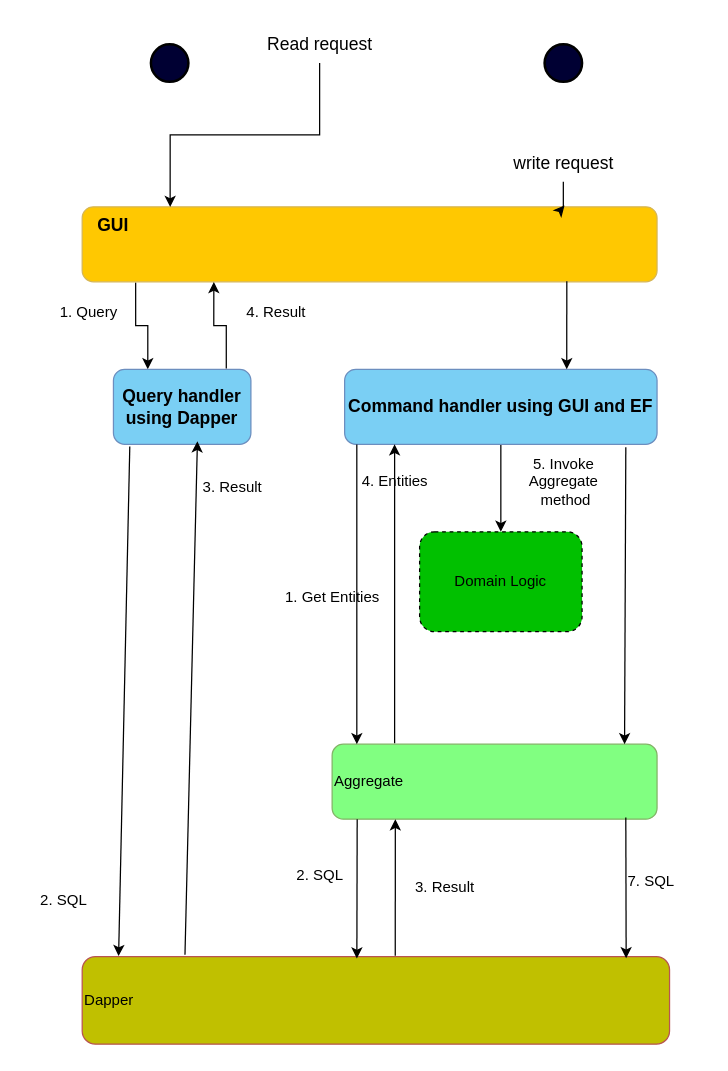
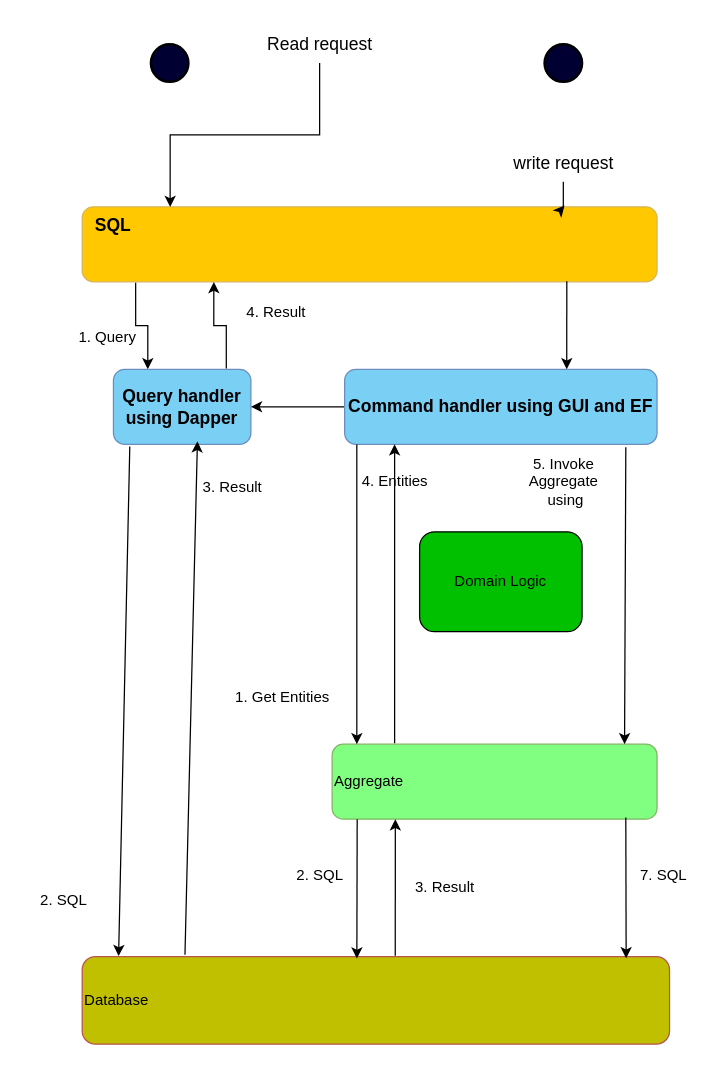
  <mxCell id="0" />
  <mxCell id="1" parent="0" />
  <mxCell id="2" style="edgeStyle=orthogonalEdgeStyle;rounded=0;orthogonalLoop=1;jettySize=auto;html=1;entryX=0.25;entryY=0;entryDx=0;entryDy=0;exitX=0.093;exitY=1.008;exitDx=0;exitDy=0;exitPerimeter=0;" edge="1" parent="1" source="3" target="11"><mxGeometry relative="1" as="geometry" /></mxCell>
  <mxCell id="3" value="" style="rounded=1;whiteSpace=wrap;html=1;fontSize=14;fillColor=light-dark(#ffc801, #281d00);strokeColor=#d6b656;" vertex="1" parent="1"><mxGeometry x="65" y="165" width="460" height="60" as="geometry" /></mxCell>
  <mxCell id="4" value="" style="strokeWidth=2;html=1;shape=mxgraph.flowchart.start_2;whiteSpace=wrap;fillColor=#000033;fontSize=14;" vertex="1" parent="1"><mxGeometry x="120" y="35" width="30" height="30" as="geometry" /></mxCell>
  <mxCell id="5" value="" style="strokeWidth=2;html=1;shape=mxgraph.flowchart.start_2;whiteSpace=wrap;fillColor=#000033;fontSize=14;" vertex="1" parent="1"><mxGeometry x="435" y="35" width="30" height="30" as="geometry" /></mxCell>
  <mxCell id="6" value="Read request" style="text;html=1;align=center;verticalAlign=middle;resizable=0;points=[];autosize=1;strokeColor=none;fillColor=none;fontSize=14;" vertex="1" parent="1"><mxGeometry x="200" y="20" width="110" height="30" as="geometry" /></mxCell>
  <mxCell id="7" value="write request" style="text;html=1;align=center;verticalAlign=middle;resizable=0;points=[];autosize=1;strokeColor=none;fillColor=none;fontSize=14;" vertex="1" parent="1"><mxGeometry x="400" y="115" width="100" height="30" as="geometry" /></mxCell>
  <mxCell id="8" style="edgeStyle=orthogonalEdgeStyle;rounded=0;orthogonalLoop=1;jettySize=auto;html=1;entryX=0.153;entryY=0.002;entryDx=0;entryDy=0;entryPerimeter=0;fontSize=14;" edge="1" parent="1" source="6" target="3"><mxGeometry relative="1" as="geometry" /></mxCell>
  <mxCell id="9" style="edgeStyle=orthogonalEdgeStyle;rounded=0;orthogonalLoop=1;jettySize=auto;html=1;entryX=0.839;entryY=-0.018;entryDx=0;entryDy=0;entryPerimeter=0;fontSize=14;" edge="1" parent="1" source="7" target="3"><mxGeometry relative="1" as="geometry" /></mxCell>
- <mxCell id="10" value="&lt;b&gt;GUI&lt;/b&gt;" style="text;html=1;align=center;verticalAlign=middle;whiteSpace=wrap;rounded=0;fontSize=14;" vertex="1" parent="1"><mxGeometry x="60" y="165" width="60" height="30" as="geometry" /></mxCell>
+ <mxCell id="10" value="&lt;b&gt;SQL&lt;/b&gt;" style="text;html=1;align=center;verticalAlign=middle;whiteSpace=wrap;rounded=0;fontSize=14;" vertex="1" parent="1"><mxGeometry x="60" y="165" width="60" height="30" as="geometry" /></mxCell>
  <mxCell id="11" value="&lt;b&gt;Query handler using Dapper&lt;/b&gt;" style="rounded=1;whiteSpace=wrap;html=1;fontSize=14;fillColor=light-dark(#7acff4, #1d293b);strokeColor=#6c8ebf;" vertex="1" parent="1"><mxGeometry x="90" y="295" width="110" height="60" as="geometry" /></mxCell>
- <mxCell id="12" style="edgeStyle=orthogonalEdgeStyle;rounded=0;orthogonalLoop=1;jettySize=auto;html=1;entryX=0.5;entryY=0;entryDx=0;entryDy=0;" edge="1" parent="1" source="13" target="18"><mxGeometry relative="1" as="geometry" /></mxCell>
+ <mxCell id="12" style="edgeStyle=orthogonalEdgeStyle;rounded=0;orthogonalLoop=1;jettySize=auto;html=1;" edge="1" parent="1" source="13" target="11"><mxGeometry relative="1" as="geometry" /></mxCell>
  <mxCell id="13" value="&lt;b&gt;Command handler using GUI and EF&lt;/b&gt;" style="rounded=1;whiteSpace=wrap;html=1;fontSize=14;fillColor=light-dark(#7acff4, #1d293b);strokeColor=#6c8ebf;" vertex="1" parent="1"><mxGeometry x="275" y="295" width="250" height="60" as="geometry" /></mxCell>
  <mxCell id="14" style="edgeStyle=orthogonalEdgeStyle;rounded=0;orthogonalLoop=1;jettySize=auto;html=1;exitX=0.843;exitY=0.991;exitDx=0;exitDy=0;exitPerimeter=0;entryX=0.711;entryY=0;entryDx=0;entryDy=0;entryPerimeter=0;" edge="1" parent="1" source="3" target="13"><mxGeometry relative="1" as="geometry"><mxPoint x="455" y="295" as="targetPoint" /></mxGeometry></mxCell>
  <mxCell id="15" style="edgeStyle=orthogonalEdgeStyle;rounded=0;orthogonalLoop=1;jettySize=auto;html=1;entryX=0.229;entryY=1.001;entryDx=0;entryDy=0;entryPerimeter=0;exitX=0.821;exitY=-0.01;exitDx=0;exitDy=0;exitPerimeter=0;" edge="1" parent="1" source="11" target="3"><mxGeometry relative="1" as="geometry" /></mxCell>
- <mxCell id="16" value="1. Query" style="text;html=1;align=center;verticalAlign=middle;resizable=0;points=[];autosize=1;strokeColor=none;fillColor=none;" vertex="1" parent="1"><mxGeometry x="35" y="235" width="70" height="30" as="geometry" /></mxCell>
+ <mxCell id="16" value="1. Query" style="text;html=1;align=center;verticalAlign=middle;resizable=0;points=[];autosize=1;strokeColor=none;fillColor=none;" vertex="1" parent="1"><mxGeometry x="50" y="255" width="70" height="30" as="geometry" /></mxCell>
  <mxCell id="17" value="4. Result" style="text;html=1;align=center;verticalAlign=middle;resizable=0;points=[];autosize=1;strokeColor=none;fillColor=none;" vertex="1" parent="1"><mxGeometry x="185" y="235" width="70" height="30" as="geometry" /></mxCell>
- <mxCell id="18" value="Domain Logic" style="rounded=1;whiteSpace=wrap;html=1;fillColor=light-dark(#01c000, #ededed);dashed=1;" vertex="1" parent="1"><mxGeometry x="335" y="425" width="130" height="80" as="geometry" /></mxCell>
+ <mxCell id="18" value="Domain Logic" style="rounded=1;whiteSpace=wrap;html=1;fillColor=light-dark(#01c000, #ededed);" vertex="1" parent="1"><mxGeometry x="335" y="425" width="130" height="80" as="geometry" /></mxCell>
  <mxCell id="19" value="Aggregate" style="rounded=1;whiteSpace=wrap;html=1;align=left;fillColor=light-dark(#81ff81, #1f2f1e);strokeColor=#82b366;" vertex="1" parent="1"><mxGeometry x="265" y="595" width="260" height="60" as="geometry" /></mxCell>
- <mxCell id="20" value="Dapper" style="rounded=1;whiteSpace=wrap;html=1;align=left;fillColor=light-dark(#c0c000, #512d2b);strokeColor=#b85450;" vertex="1" parent="1"><mxGeometry x="65" y="765" width="470" height="70" as="geometry" /></mxCell>
+ <mxCell id="20" value="Database" style="rounded=1;whiteSpace=wrap;html=1;align=left;fillColor=light-dark(#c0c000, #512d2b);strokeColor=#b85450;" vertex="1" parent="1"><mxGeometry x="65" y="765" width="470" height="70" as="geometry" /></mxCell>
  <mxCell id="21" value="3. Result" style="text;html=1;align=center;verticalAlign=middle;resizable=0;points=[];autosize=1;strokeColor=none;fillColor=none;" vertex="1" parent="1"><mxGeometry x="150" y="375" width="70" height="30" as="geometry" /></mxCell>
  <mxCell id="22" value="4. Entities" style="text;html=1;align=center;verticalAlign=middle;resizable=0;points=[];autosize=1;strokeColor=none;fillColor=none;" vertex="1" parent="1"><mxGeometry x="275" y="370" width="80" height="30" as="geometry" /></mxCell>
- <mxCell id="23" value="5. Invoke &lt;br&gt;Aggregate&lt;br&gt;&amp;nbsp;method" style="text;html=1;align=center;verticalAlign=middle;resizable=0;points=[];autosize=1;strokeColor=none;fillColor=none;" vertex="1" parent="1"><mxGeometry x="410" y="355" width="80" height="60" as="geometry" /></mxCell>
- <mxCell id="24" value="7. SQL" style="text;html=1;align=center;verticalAlign=middle;resizable=0;points=[];autosize=1;strokeColor=none;fillColor=none;" vertex="1" parent="1"><mxGeometry x="490" y="690" width="60" height="30" as="geometry" /></mxCell>
+ <mxCell id="23" value="5. Invoke &lt;br&gt;Aggregate&lt;br&gt;&amp;nbsp;using" style="text;html=1;align=center;verticalAlign=middle;resizable=0;points=[];autosize=1;strokeColor=none;fillColor=none;" vertex="1" parent="1"><mxGeometry x="410" y="355" width="80" height="60" as="geometry" /></mxCell>
+ <mxCell id="24" value="7. SQL" style="text;html=1;align=center;verticalAlign=middle;resizable=0;points=[];autosize=1;strokeColor=none;fillColor=none;" vertex="1" parent="1"><mxGeometry x="500" y="685" width="60" height="30" as="geometry" /></mxCell>
  <mxCell id="25" value="3. Result" style="text;html=1;align=center;verticalAlign=middle;resizable=0;points=[];autosize=1;strokeColor=none;fillColor=none;" vertex="1" parent="1"><mxGeometry x="320" y="695" width="70" height="30" as="geometry" /></mxCell>
  <mxCell id="26" value="2. SQL" style="text;html=1;align=center;verticalAlign=middle;resizable=0;points=[];autosize=1;strokeColor=none;fillColor=none;" vertex="1" parent="1"><mxGeometry x="20" y="705" width="60" height="30" as="geometry" /></mxCell>
  <mxCell id="27" value="2. SQL" style="text;html=1;align=center;verticalAlign=middle;resizable=0;points=[];autosize=1;strokeColor=none;fillColor=none;" vertex="1" parent="1"><mxGeometry x="225" y="685" width="60" height="30" as="geometry" /></mxCell>
  <mxCell id="28" value="" style="endArrow=classic;html=1;rounded=0;exitX=0.9;exitY=1.039;exitDx=0;exitDy=0;exitPerimeter=0;entryX=0.9;entryY=0;entryDx=0;entryDy=0;entryPerimeter=0;" edge="1" parent="1" source="13" target="19"><mxGeometry width="50" height="50" relative="1" as="geometry"><mxPoint x="535" y="535" as="sourcePoint" /><mxPoint x="585" y="485" as="targetPoint" /></mxGeometry></mxCell>
  <mxCell id="29" value="" style="endArrow=classic;html=1;rounded=0;entryX=0.036;entryY=0.996;entryDx=0;entryDy=0;entryPerimeter=0;" edge="1" parent="1"><mxGeometry width="50" height="50" relative="1" as="geometry"><mxPoint x="315" y="594.24" as="sourcePoint" /><mxPoint x="315" y="355" as="targetPoint" /></mxGeometry></mxCell>
  <mxCell id="30" value="" style="endArrow=classic;html=1;rounded=0;exitX=0.039;exitY=1.003;exitDx=0;exitDy=0;exitPerimeter=0;entryX=0.076;entryY=0;entryDx=0;entryDy=0;entryPerimeter=0;" edge="1" parent="1" source="13" target="19"><mxGeometry width="50" height="50" relative="1" as="geometry"><mxPoint x="205" y="535" as="sourcePoint" /><mxPoint x="255" y="485" as="targetPoint" /></mxGeometry></mxCell>
- <mxCell id="31" value="1. Get Entities" style="text;html=1;align=center;verticalAlign=middle;resizable=0;points=[];autosize=1;strokeColor=none;fillColor=none;" vertex="1" parent="1"><mxGeometry x="215" y="463" width="100" height="30" as="geometry" /></mxCell>
+ <mxCell id="31" value="1. Get Entities" style="text;html=1;align=center;verticalAlign=middle;resizable=0;points=[];autosize=1;strokeColor=none;fillColor=none;" vertex="1" parent="1"><mxGeometry x="175" y="543" width="100" height="30" as="geometry" /></mxCell>
  <mxCell id="32" value="" style="endArrow=classic;html=1;rounded=0;exitX=0.119;exitY=1.03;exitDx=0;exitDy=0;exitPerimeter=0;entryX=0.062;entryY=-0.007;entryDx=0;entryDy=0;entryPerimeter=0;" edge="1" parent="1" source="11" target="20"><mxGeometry width="50" height="50" relative="1" as="geometry"><mxPoint x="35" y="575" as="sourcePoint" /><mxPoint x="85" y="525" as="targetPoint" /></mxGeometry></mxCell>
  <mxCell id="33" value="" style="endArrow=classic;html=1;rounded=0;exitX=0.175;exitY=-0.022;exitDx=0;exitDy=0;exitPerimeter=0;entryX=0.611;entryY=0.961;entryDx=0;entryDy=0;entryPerimeter=0;" edge="1" parent="1" source="20" target="11"><mxGeometry width="50" height="50" relative="1" as="geometry"><mxPoint x="195" y="695" as="sourcePoint" /><mxPoint x="245" y="645" as="targetPoint" /></mxGeometry></mxCell>
  <mxCell id="34" value="" style="endArrow=classic;html=1;rounded=0;exitX=0.056;exitY=1.002;exitDx=0;exitDy=0;exitPerimeter=0;entryX=0.456;entryY=0.023;entryDx=0;entryDy=0;entryPerimeter=0;" edge="1" parent="1"><mxGeometry width="50" height="50" relative="1" as="geometry"><mxPoint x="285.04" y="655" as="sourcePoint" /><mxPoint x="284.8" y="766.49" as="targetPoint" /></mxGeometry></mxCell>
  <mxCell id="35" value="" style="endArrow=classic;html=1;rounded=0;exitX=0.533;exitY=-0.011;exitDx=0;exitDy=0;exitPerimeter=0;" edge="1" parent="1" source="20"><mxGeometry width="50" height="50" relative="1" as="geometry"><mxPoint x="315" y="761.46" as="sourcePoint" /><mxPoint x="315.56" y="655" as="targetPoint" /></mxGeometry></mxCell>
  <mxCell id="36" value="" style="endArrow=classic;html=1;rounded=0;exitX=0.9;exitY=0.975;exitDx=0;exitDy=0;exitPerimeter=0;entryX=0.924;entryY=0.017;entryDx=0;entryDy=0;entryPerimeter=0;" edge="1" parent="1"><mxGeometry width="50" height="50" relative="1" as="geometry"><mxPoint x="500" y="653.65" as="sourcePoint" /><mxPoint x="500.28" y="766.34" as="targetPoint" /></mxGeometry></mxCell>
